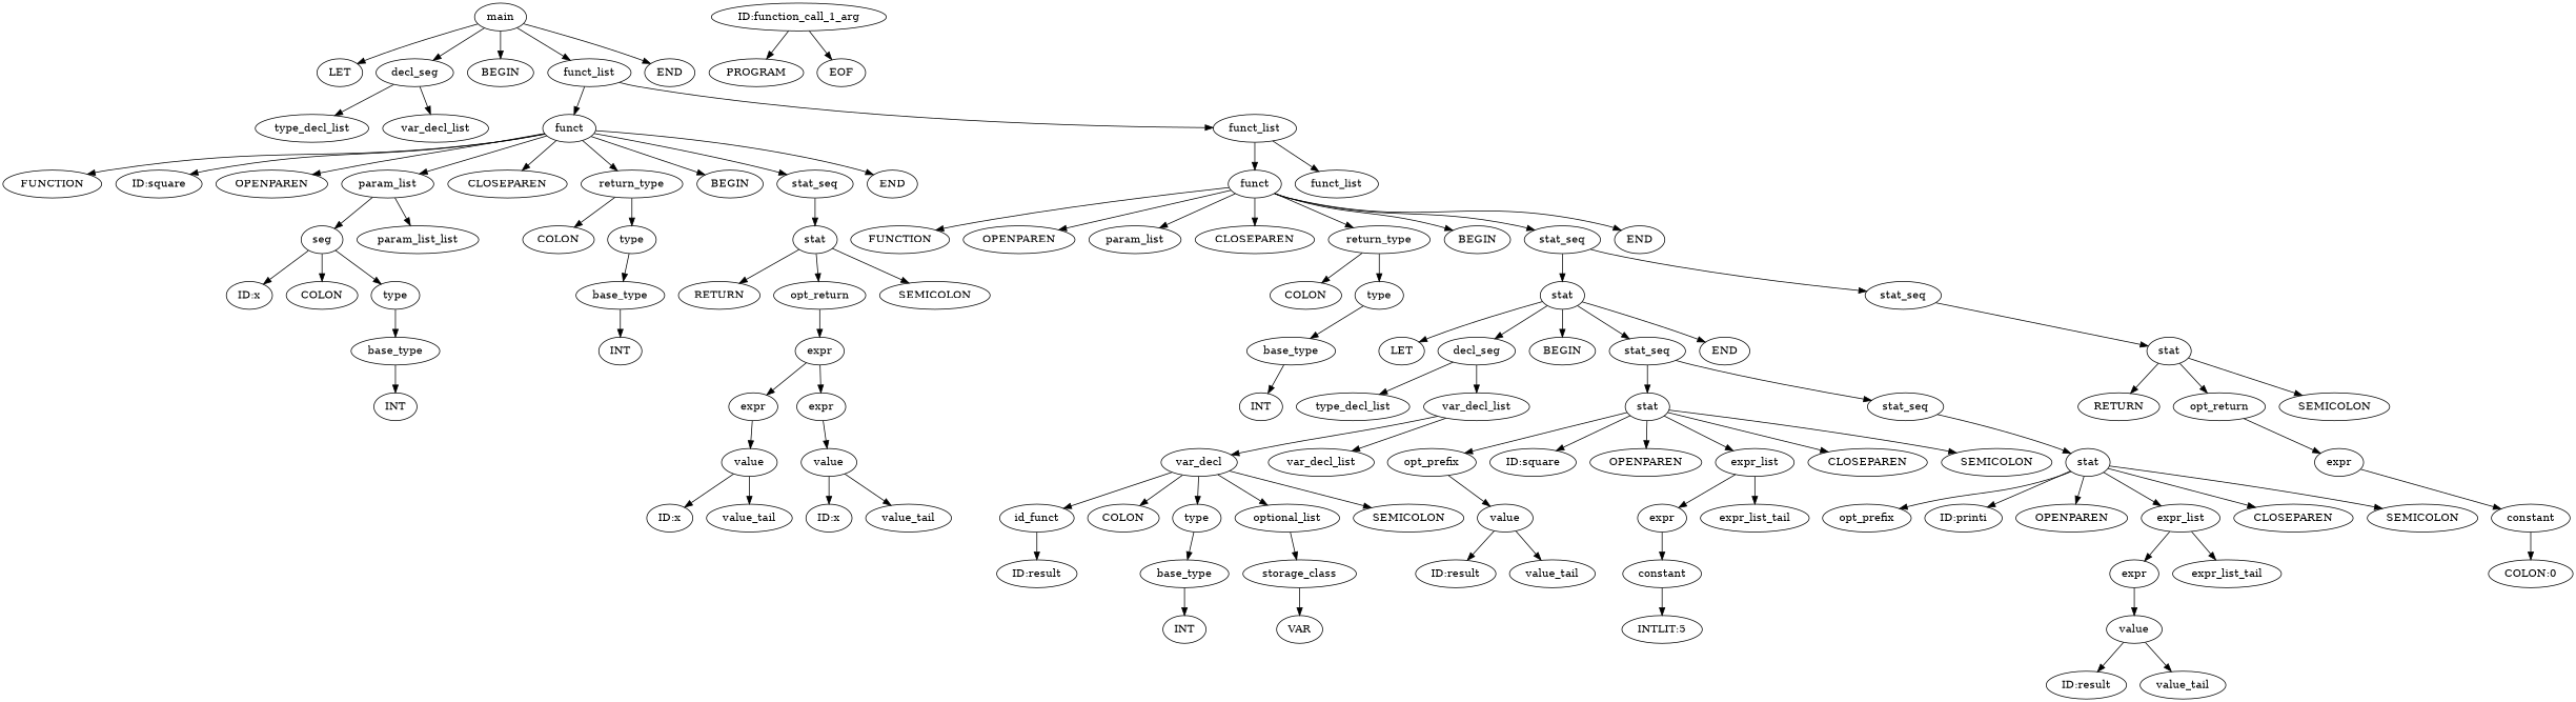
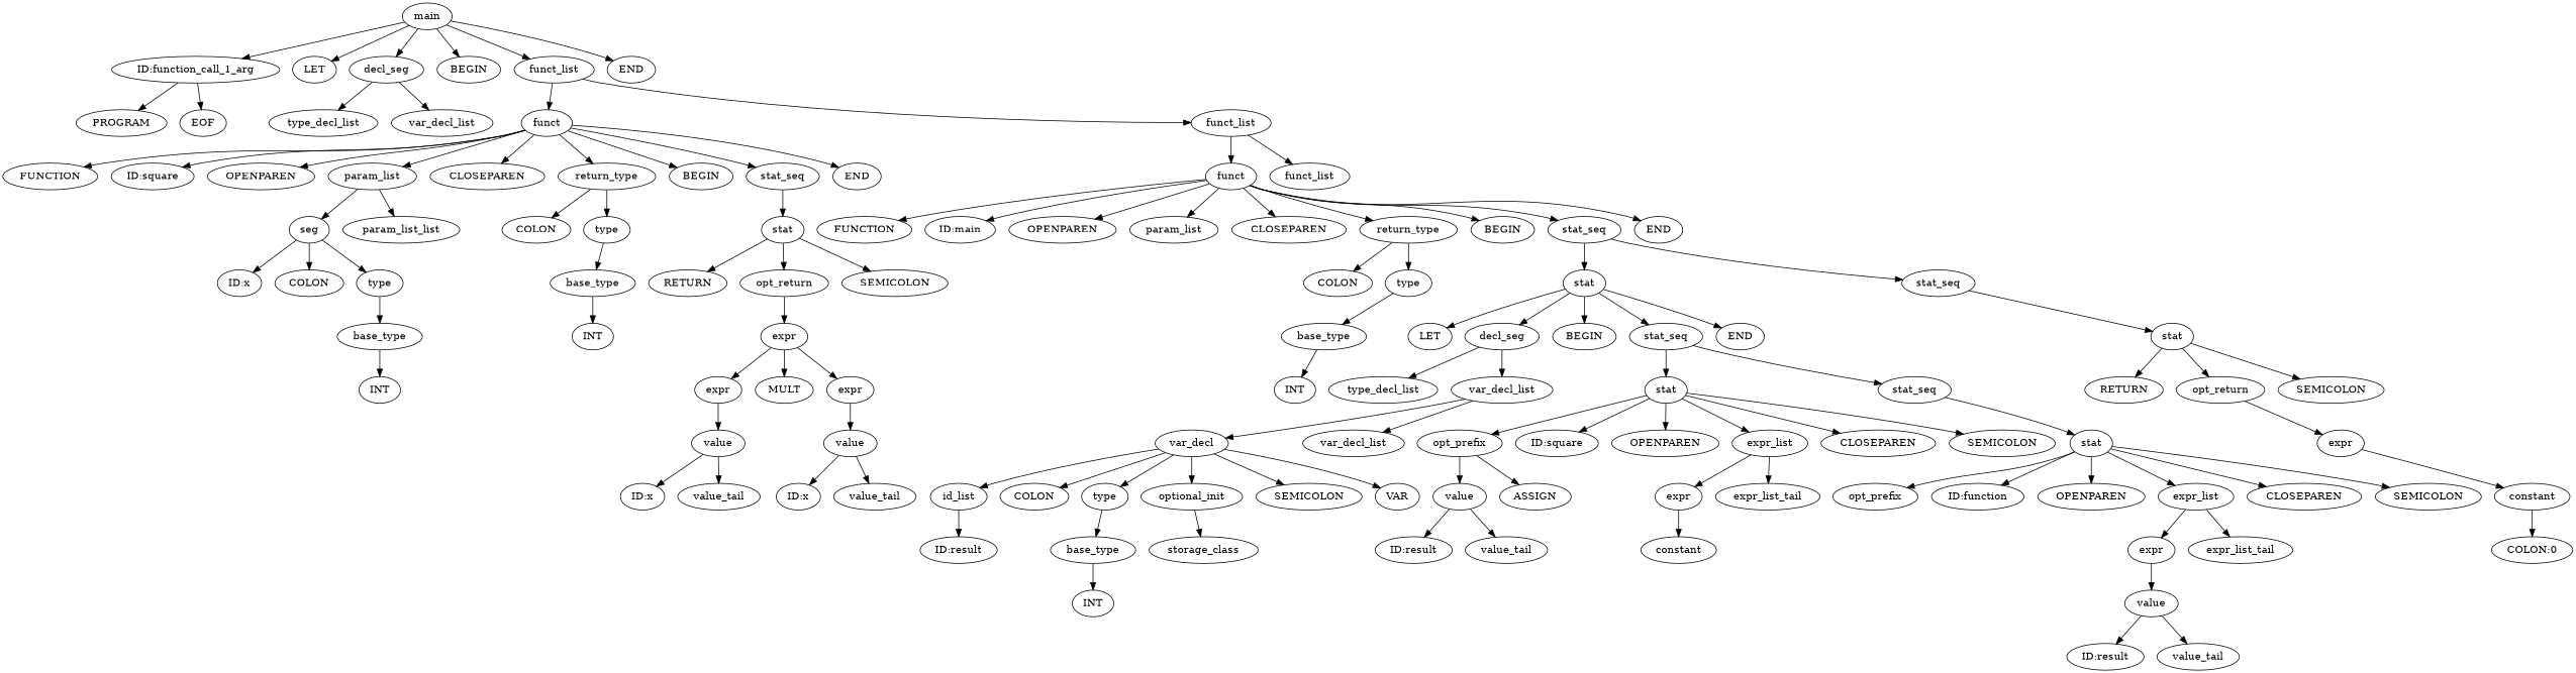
  digraph {
    n1 [label=main]
    n2 [label="ID:function_call_1_arg"]
    n3 [label=LET]
    n4 [label=decl_seg]
    n5 [label=BEGIN]
    n6 [label=funct_list]
    n7 [label=END]
    n8 [label=PROGRAM]
    n9 [label=EOF]
    n10 [label=type_decl_list]
    n11 [label=var_decl_list]
    n12 [label=funct]
    n13 [label=funct_list]
    n14 [label=FUNCTION]
    n15 [label="ID:square"]
    n16 [label=OPENPAREN]
    n17 [label=param_list]
    n18 [label=CLOSEPAREN]
    n19 [label=return_type]
    n20 [label=BEGIN]
    n21 [label=stat_seq]
    n22 [label=END]
    n23 [label=funct]
    n24 [label=funct_list]
    n25 [label=seg]
    n26 [label=param_list_list]
    n27 [label=COLON]
    n28 [label=type]
    n29 [label=stat]
    n30 [label="ID:x"]
    n31 [label=COLON]
    n32 [label=type]
    n33 [label=base_type]
    n34 [label=INT]
    n35 [label=base_type]
    n36 [label=INT]
    n37 [label=RETURN]
    n38 [label=opt_return]
    n39 [label=SEMICOLON]
    n40 [label=expr]
    n41 [label=expr]
+   n42 [label=MULT]
    n43 [label=expr]
    n44 [label=value]
    n45 [label=value]
    n46 [label="ID:x"]
    n47 [label=value_tail]
    n48 [label="ID:x"]
    n49 [label=value_tail]
    n50 [label=FUNCTION]
+   n51 [label="ID:main"]
    n52 [label=OPENPAREN]
    n53 [label=param_list]
    n54 [label=CLOSEPAREN]
    n55 [label=return_type]
    n56 [label=BEGIN]
    n57 [label=stat_seq]
    n58 [label=END]
    n59 [label=COLON]
    n60 [label=type]
    n61 [label=stat]
    n62 [label=stat_seq]
    n63 [label=base_type]
    n64 [label=INT]
    n65 [label=LET]
    n66 [label=decl_seg]
    n67 [label=BEGIN]
    n68 [label=stat_seq]
    n69 [label=END]
    n70 [label=stat]
    n71 [label=type_decl_list]
    n72 [label=var_decl_list]
    n73 [label=stat]
    n74 [label=stat_seq]
    n75 [label=var_decl]
    n76 [label=var_decl_list]
-   n77 [label=id_funct]
+   n77 [label=id_list]
    n78 [label=COLON]
    n79 [label=type]
-   n80 [label=optional_list]
+   n80 [label=optional_init]
    n81 [label=SEMICOLON]
    n82 [label=storage_class]
    n83 [label=VAR]
    n84 [label="ID:result"]
    n85 [label=base_type]
    n86 [label=INT]
    n87 [label=opt_prefix]
    n88 [label="ID:square"]
    n89 [label=OPENPAREN]
    n90 [label=expr_list]
    n91 [label=CLOSEPAREN]
    n92 [label=SEMICOLON]
    n93 [label=stat]
    n94 [label=value]
+   n95 [label=ASSIGN]
    n96 [label=expr]
    n97 [label=expr_list_tail]
    n98 [label="ID:result"]
    n99 [label=value_tail]
    n100 [label=constant]
-   n101 [label="INTLIT:5"]
    n102 [label=opt_prefix]
-   n103 [label="ID:printi"]
+   n103 [label="ID:function"]
    n104 [label=OPENPAREN]
    n105 [label=expr_list]
    n106 [label=CLOSEPAREN]
    n107 [label=SEMICOLON]
    n108 [label=expr]
    n109 [label=expr_list_tail]
    n110 [label=value]
    n111 [label="ID:result"]
    n112 [label=value_tail]
    n113 [label=RETURN]
    n114 [label=opt_return]
    n115 [label=SEMICOLON]
    n116 [label=expr]
    n117 [label=constant]
    n118 [label="COLON:0"]
+   n1 -> n2
    n1 -> n3
    n1 -> n4
    n1 -> n5
    n1 -> n6
    n1 -> n7
    n2 -> n8
    n2 -> n9
    n4 -> n10
    n4 -> n11
    n6 -> n12
    n6 -> n13
    n12 -> n14
    n12 -> n15
    n12 -> n16
    n12 -> n17
    n12 -> n18
    n12 -> n19
    n12 -> n20
    n12 -> n21
    n12 -> n22
    n13 -> n23
    n13 -> n24
    n17 -> n25
    n17 -> n26
    n19 -> n27
    n19 -> n28
    n21 -> n29
    n23 -> n50
+   n23 -> n51
    n23 -> n52
    n23 -> n53
    n23 -> n54
    n23 -> n55
    n23 -> n56
    n23 -> n57
    n23 -> n58
    n25 -> n30
    n25 -> n31
    n25 -> n32
    n28 -> n35
    n29 -> n37
    n29 -> n38
    n29 -> n39
    n32 -> n33
    n33 -> n34
    n35 -> n36
    n38 -> n40
    n40 -> n41
+   n40 -> n42
    n40 -> n43
    n41 -> n44
    n43 -> n45
    n44 -> n46
    n44 -> n47
    n45 -> n48
    n45 -> n49
    n55 -> n59
    n55 -> n60
    n57 -> n61
    n57 -> n62
    n60 -> n63
    n61 -> n65
    n61 -> n66
    n61 -> n67
    n61 -> n68
    n61 -> n69
    n62 -> n70
    n63 -> n64
    n66 -> n71
    n66 -> n72
    n68 -> n73
    n68 -> n74
    n70 -> n113
    n70 -> n114
    n70 -> n115
    n72 -> n75
    n72 -> n76
    n73 -> n87
    n73 -> n88
    n73 -> n89
    n73 -> n90
    n73 -> n91
    n73 -> n92
    n74 -> n93
    n75 -> n77
    n75 -> n78
    n75 -> n79
    n75 -> n80
    n75 -> n81
    n77 -> n84
    n79 -> n85
    n80 -> n82
-   n82 -> n83
+   n75 -> n83
    n85 -> n86
    n87 -> n94
+   n87 -> n95
    n90 -> n96
    n90 -> n97
    n93 -> n102
    n93 -> n103
    n93 -> n104
    n93 -> n105
    n93 -> n106
    n93 -> n107
    n94 -> n98
    n94 -> n99
    n96 -> n100
-   n100 -> n101
    n105 -> n108
    n105 -> n109
    n108 -> n110
    n110 -> n111
    n110 -> n112
    n114 -> n116
    n116 -> n117
    n117 -> n118
  }
